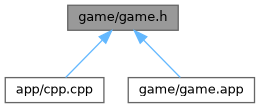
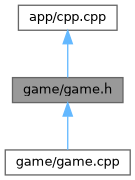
  digraph {
    node [color=grey40 fillcolor=white fontname=Helvetica fontsize=10 shape=box style=filled]
    edge [color=steelblue1 dir=back fontname=Helvetica fontsize=10 labelfontname=Helvetica labelfontsize=10 style=solid]
    n1 [color=gray40 fillcolor=grey60 fontcolor=black height=0.2 label="game/game.h" width=0.4]
    n2 [height=0.2 label="app/cpp.cpp" width=0.4]
-   n3 [height=0.2 label="game/game.app" width=0.4]
-   n1 -> n2
+   n3 [height=0.2 label="game/game.cpp" width=0.4]
+   n2 -> n1
    n1 -> n3
  }
